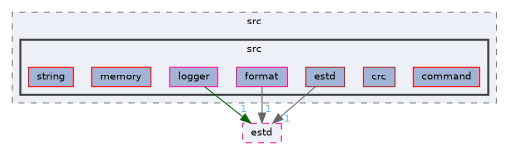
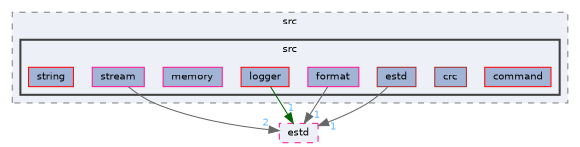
  digraph {
    compound=true
    node [color=red fillcolor="#a2b4d6" fontname=Helvetica fontsize=10 shape=box style=filled]
    edge [color=gray40 fontcolor=steelblue1 fontname=Helvetica fontsize=10 headlabel=1 labeldistance=1.5 labelfontname=Helvetica labelfontsize=10]
    n1 [height=0.2 label=command width=0.4]
    n2 [color=brown height=0.2 label=crc width=0.4]
    n3 [color=brown height=0.2 label=estd width=0.4]
    n4 [color=deeppink height=0.2 label=format width=0.4]
-   n5 [color=deeppink height=0.2 label=logger width=0.4]
-   n6 [height=0.2 label=memory width=0.4]
+   n5 [height=0.2 label=logger width=0.4]
+   n6 [color=deeppink height=0.2 label=memory width=0.4]
+   n7 [color=deeppink height=0.2 label=stream width=0.4]
    n8 [height=0.2 label=string width=0.4]
    n9 [color=deeppink fillcolor="#edf0f7" height=0.2 label=estd style="filled,dashed" width=0.4]
    subgraph cluster_1 {
      bgcolor="#edf0f7"
      fontname=Helvetica
      fontsize=10
      label=src
      pencolor=grey50
      style="filled,dashed"
      subgraph cluster_2 {
        bgcolor="#edf0f7"
        fontname=Helvetica
        fontsize=10
        label=src
        pencolor=grey25
        style="filled,bold"
        n1
        n2
        n3
        n4
        n5
        n6
+       n7
        n8
      }
    }
    n3 -> n9
    n4 -> n9
    n5 -> n9 [color=darkgreen]
+   n7 -> n9 [headlabel=2]
  }
